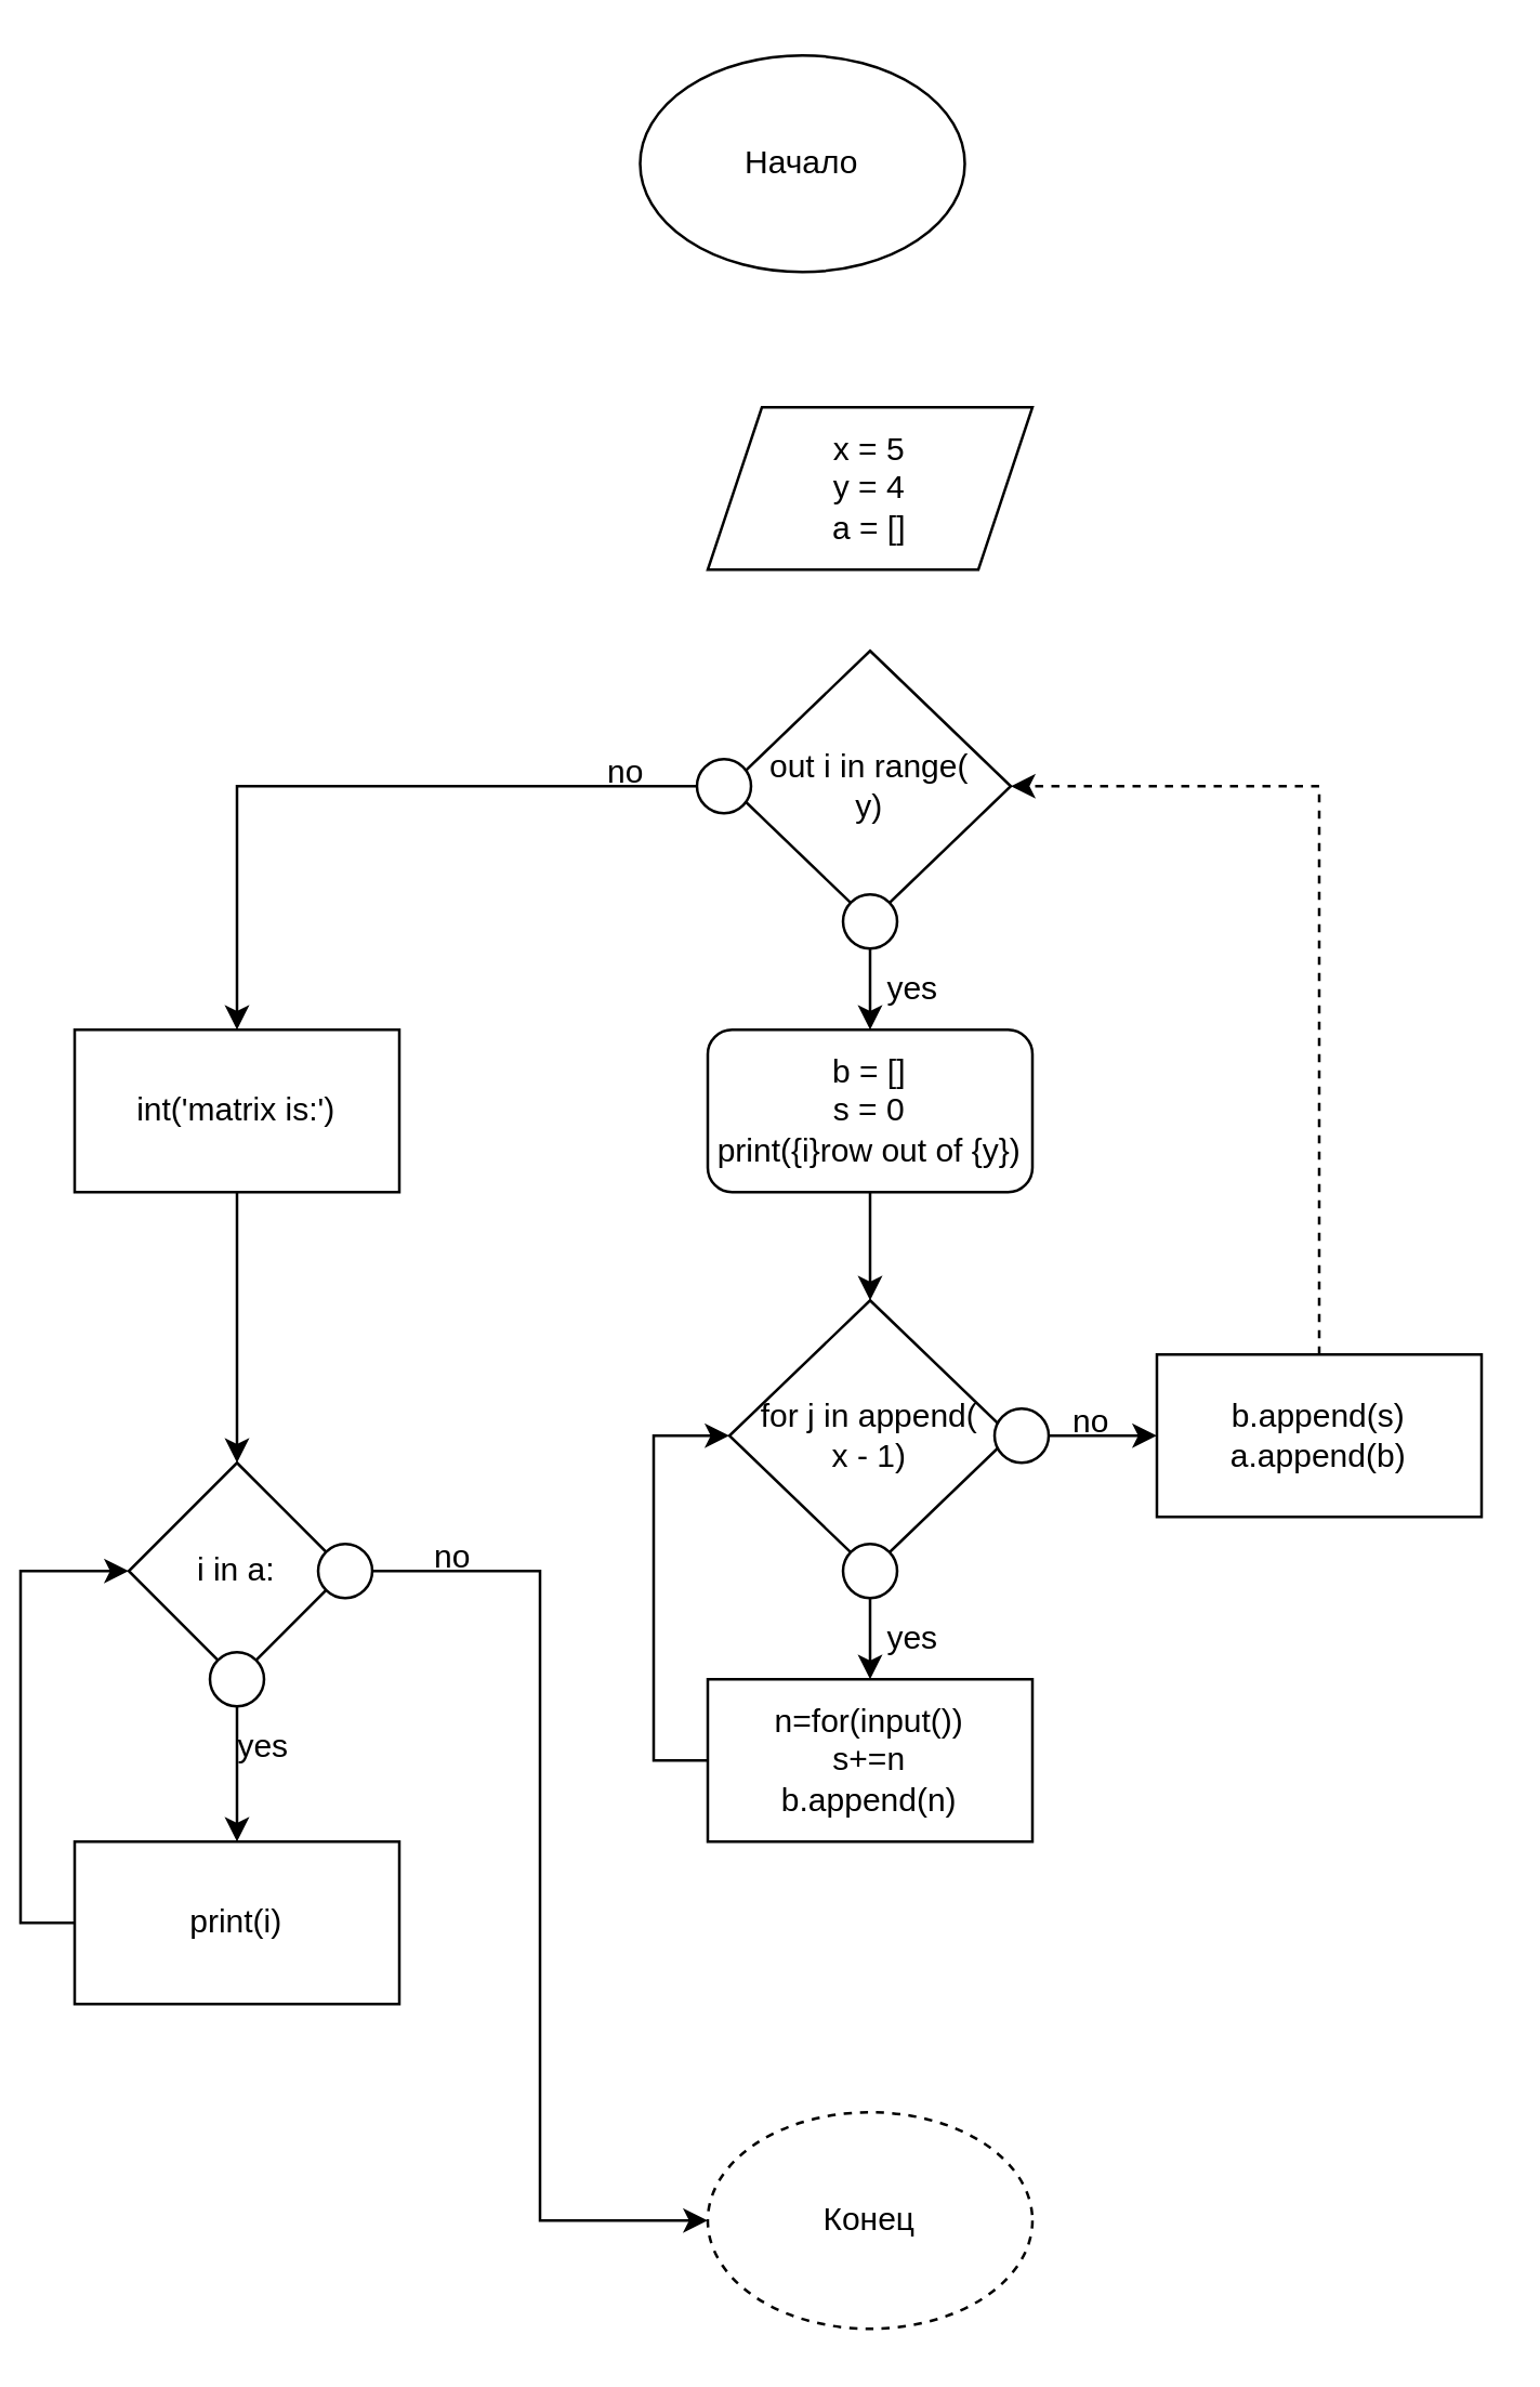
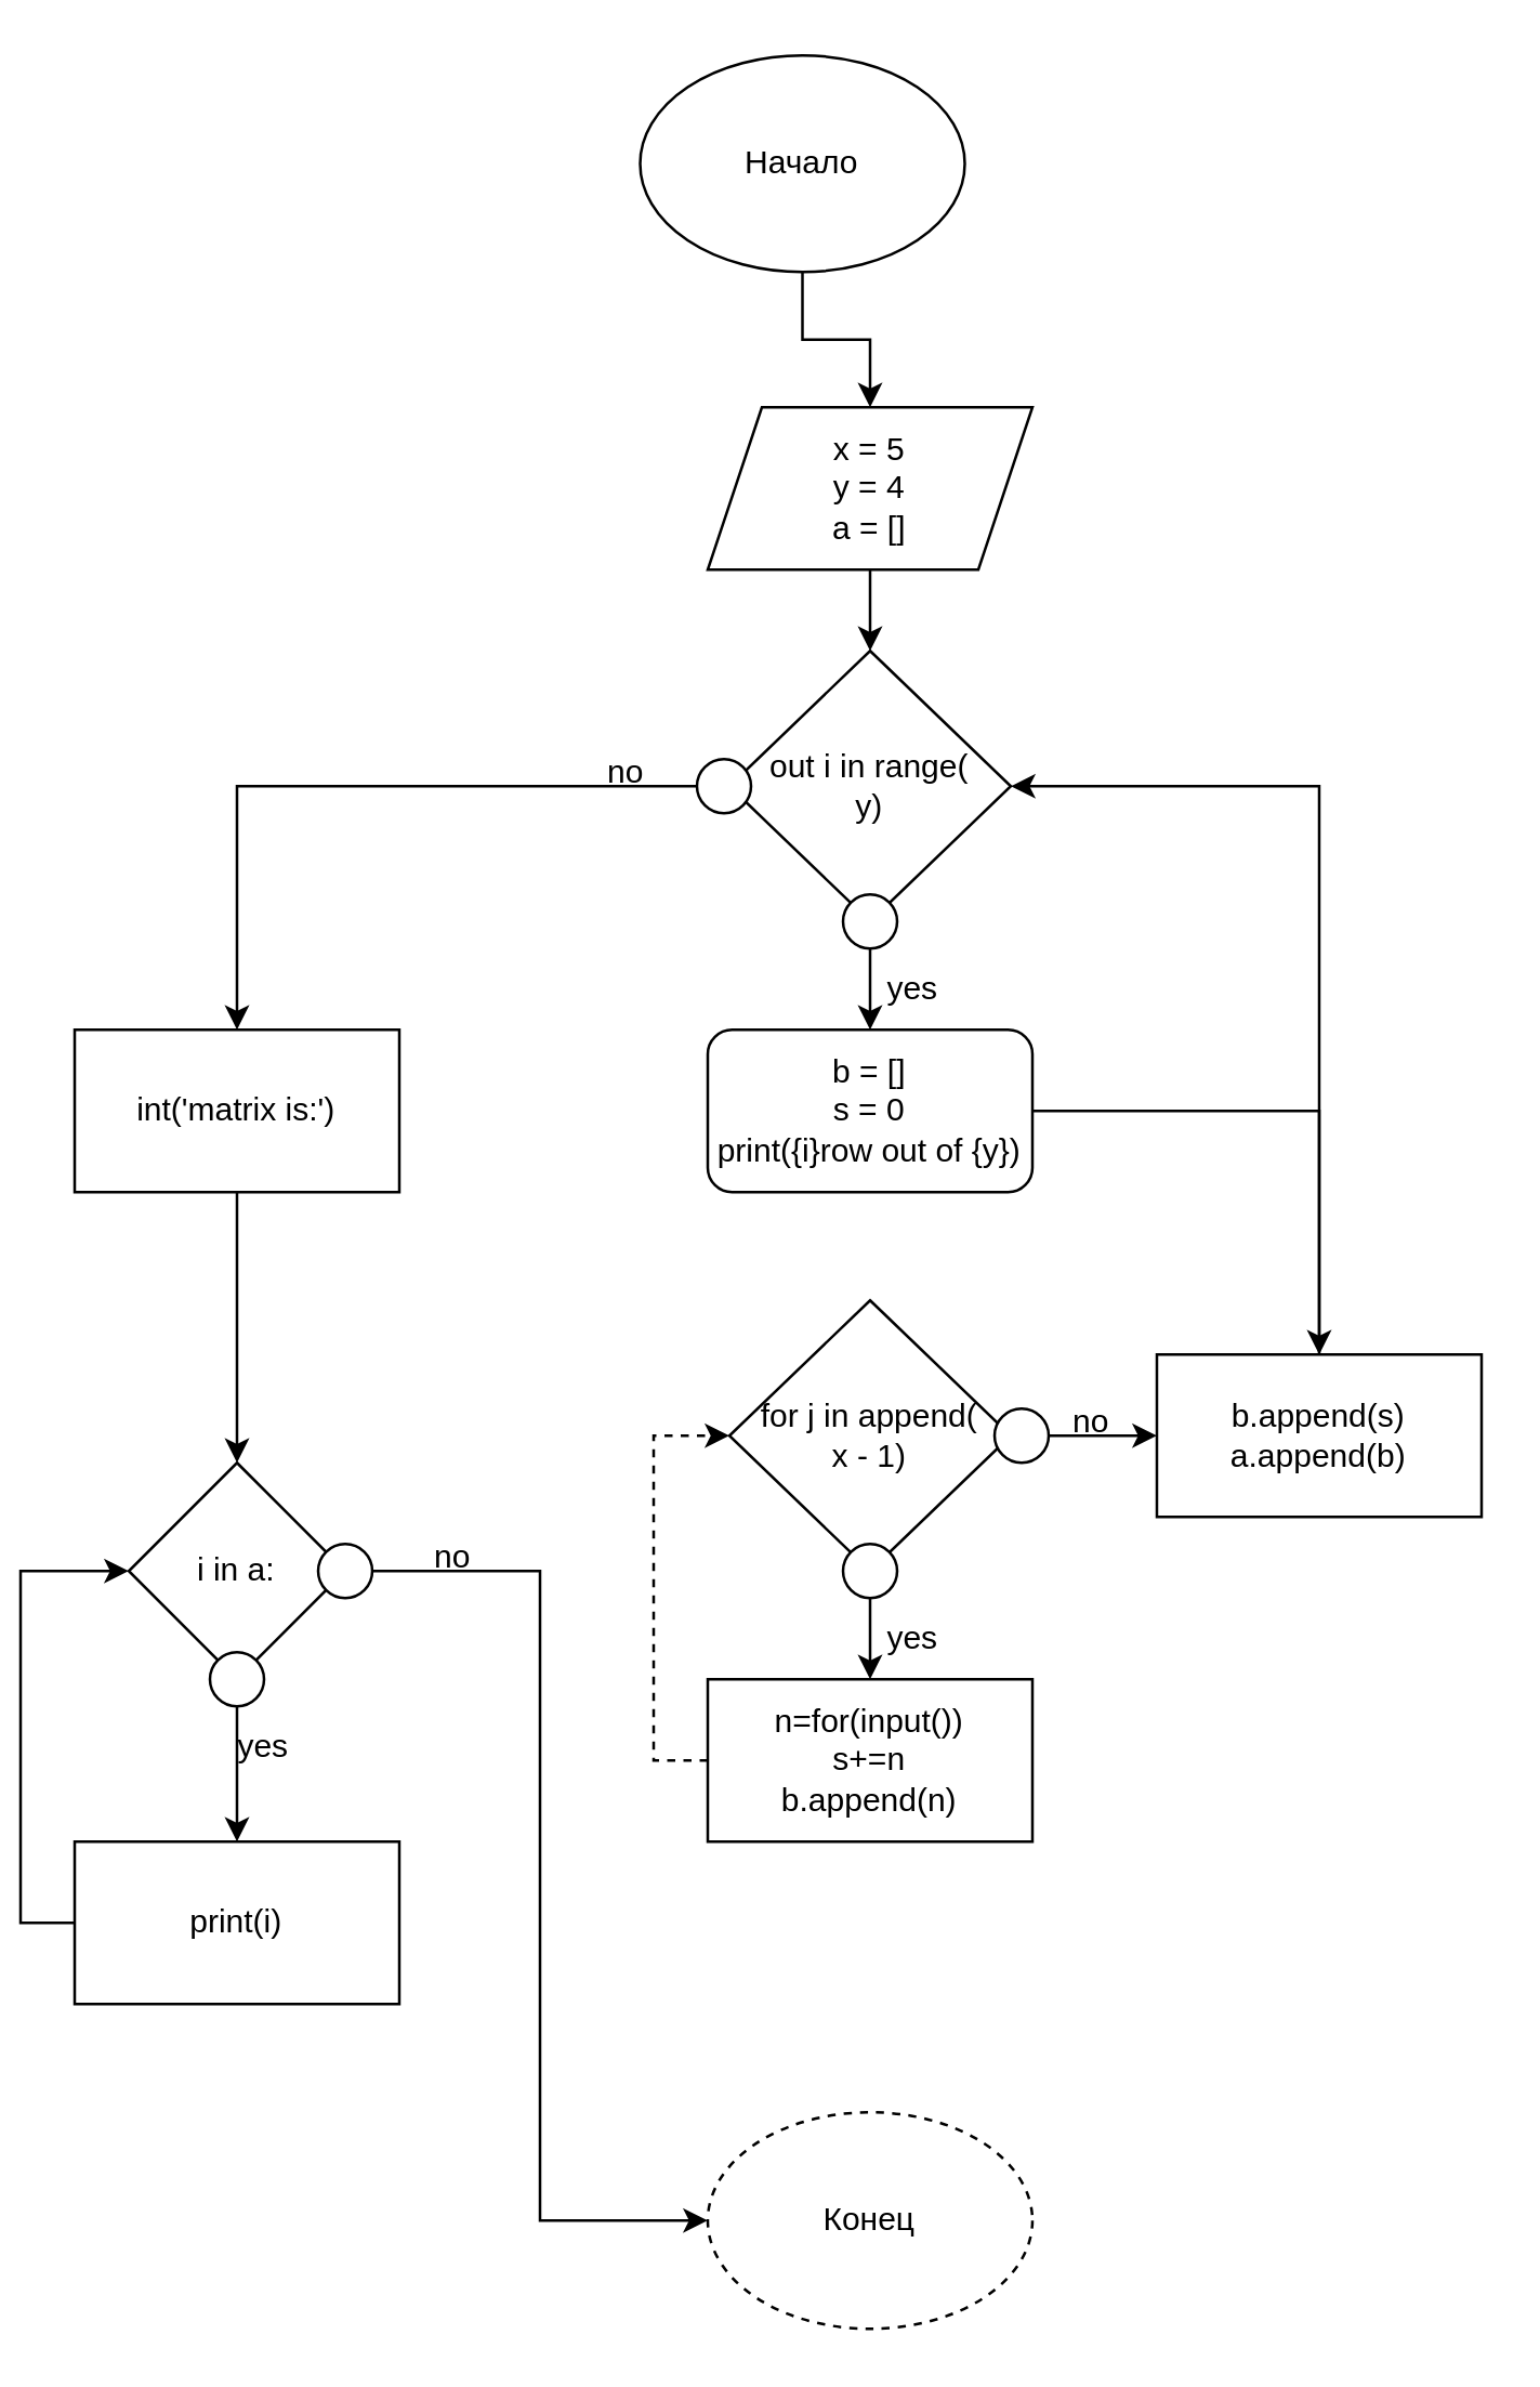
  <mxCell id="0" />
  <mxCell id="1" parent="0" />
+ <mxCell id="2" value="" style="edgeStyle=orthogonalEdgeStyle;rounded=0;orthogonalLoop=1;jettySize=auto;html=1;" edge="1" parent="1" source="3" target="5"><mxGeometry relative="1" as="geometry" /></mxCell>
  <mxCell id="3" value="Начало" style="ellipse;whiteSpace=wrap;html=1;" vertex="1" parent="1"><mxGeometry x="229" y="20" width="120" height="80" as="geometry" /></mxCell>
+ <mxCell id="4" value="" style="edgeStyle=orthogonalEdgeStyle;rounded=0;orthogonalLoop=1;jettySize=auto;html=1;" edge="1" parent="1" source="5" target="6"><mxGeometry relative="1" as="geometry" /></mxCell>
  <mxCell id="5" value="x = 5&lt;br&gt;y = 4&lt;br&gt;a = []" style="shape=parallelogram;perimeter=parallelogramPerimeter;whiteSpace=wrap;html=1;fixedSize=1;" vertex="1" parent="1"><mxGeometry x="254" y="150" width="120" height="60" as="geometry" /></mxCell>
  <mxCell id="6" value="out i in range(&lt;br&gt;y)" style="rhombus;whiteSpace=wrap;html=1;" vertex="1" parent="1"><mxGeometry x="262" y="240" width="104" height="100" as="geometry" /></mxCell>
  <mxCell id="7" style="edgeStyle=orthogonalEdgeStyle;rounded=0;orthogonalLoop=1;jettySize=auto;html=1;entryX=0.5;entryY=0;entryDx=0;entryDy=0;" edge="1" parent="1" source="8" target="25"><mxGeometry relative="1" as="geometry" /></mxCell>
  <mxCell id="8" value="" style="ellipse;whiteSpace=wrap;html=1;aspect=fixed;" vertex="1" parent="1"><mxGeometry x="250" y="280" width="20" height="20" as="geometry" /></mxCell>
  <mxCell id="9" value="" style="edgeStyle=orthogonalEdgeStyle;rounded=0;orthogonalLoop=1;jettySize=auto;html=1;" edge="1" parent="1" source="10" target="12"><mxGeometry relative="1" as="geometry" /></mxCell>
  <mxCell id="10" value="" style="ellipse;whiteSpace=wrap;html=1;aspect=fixed;" vertex="1" parent="1"><mxGeometry x="304" y="330" width="20" height="20" as="geometry" /></mxCell>
- <mxCell id="11" value="" style="edgeStyle=orthogonalEdgeStyle;rounded=0;orthogonalLoop=1;jettySize=auto;html=1;" edge="1" parent="1" source="12" target="14"><mxGeometry relative="1" as="geometry" /></mxCell>
+ <mxCell id="11" value="" style="edgeStyle=orthogonalEdgeStyle;rounded=0;orthogonalLoop=1;jettySize=auto;html=1;" edge="1" parent="1" source="12" target="23"><mxGeometry relative="1" as="geometry" /></mxCell>
  <mxCell id="12" value="b = []&lt;br&gt;s = 0&lt;br&gt;print({i}row out of {y})" style="whiteSpace=wrap;html=1;rounded=1;" vertex="1" parent="1"><mxGeometry x="254" y="380" width="120" height="60" as="geometry" /></mxCell>
  <mxCell id="13" value="yes" style="text;html=1;strokeColor=none;fillColor=none;align=center;verticalAlign=middle;whiteSpace=wrap;rounded=0;" vertex="1" parent="1"><mxGeometry x="300" y="350" width="60" height="30" as="geometry" /></mxCell>
  <mxCell id="14" value="for j in append(&lt;br&gt;x - 1)" style="rhombus;whiteSpace=wrap;html=1;" vertex="1" parent="1"><mxGeometry x="262" y="480" width="104" height="100" as="geometry" /></mxCell>
  <mxCell id="15" value="" style="edgeStyle=orthogonalEdgeStyle;rounded=0;orthogonalLoop=1;jettySize=auto;html=1;" edge="1" parent="1" source="16" target="23"><mxGeometry relative="1" as="geometry" /></mxCell>
  <mxCell id="16" value="" style="ellipse;whiteSpace=wrap;html=1;aspect=fixed;" vertex="1" parent="1"><mxGeometry x="360" y="520" width="20" height="20" as="geometry" /></mxCell>
  <mxCell id="17" value="" style="edgeStyle=orthogonalEdgeStyle;rounded=0;orthogonalLoop=1;jettySize=auto;html=1;" edge="1" parent="1" source="18" target="20"><mxGeometry relative="1" as="geometry" /></mxCell>
  <mxCell id="18" value="" style="ellipse;whiteSpace=wrap;html=1;aspect=fixed;" vertex="1" parent="1"><mxGeometry x="304" y="570" width="20" height="20" as="geometry" /></mxCell>
- <mxCell id="19" style="edgeStyle=orthogonalEdgeStyle;rounded=0;orthogonalLoop=1;jettySize=auto;html=1;entryX=0;entryY=0.5;entryDx=0;entryDy=0;exitX=0;exitY=0.5;exitDx=0;exitDy=0;" edge="1" parent="1" source="20" target="14"><mxGeometry relative="1" as="geometry" /></mxCell>
+ <mxCell id="19" style="edgeStyle=orthogonalEdgeStyle;rounded=0;orthogonalLoop=1;jettySize=auto;html=1;entryX=0;entryY=0.5;entryDx=0;entryDy=0;exitX=0;exitY=0.5;exitDx=0;exitDy=0;dashed=1;" edge="1" parent="1" source="20" target="14"><mxGeometry relative="1" as="geometry" /></mxCell>
  <mxCell id="20" value="n=for(input())&lt;br&gt;s+=n&lt;br&gt;b.append(n)" style="rounded=0;whiteSpace=wrap;html=1;" vertex="1" parent="1"><mxGeometry x="254" y="620" width="120" height="60" as="geometry" /></mxCell>
  <mxCell id="21" value="yes" style="text;html=1;strokeColor=none;fillColor=none;align=center;verticalAlign=middle;whiteSpace=wrap;rounded=0;" vertex="1" parent="1"><mxGeometry x="300" y="590" width="60" height="30" as="geometry" /></mxCell>
- <mxCell id="22" style="edgeStyle=orthogonalEdgeStyle;rounded=0;orthogonalLoop=1;jettySize=auto;html=1;entryX=1;entryY=0.5;entryDx=0;entryDy=0;exitX=0.5;exitY=0;exitDx=0;exitDy=0;dashed=1;" edge="1" parent="1" source="23" target="6"><mxGeometry relative="1" as="geometry" /></mxCell>
+ <mxCell id="22" style="edgeStyle=orthogonalEdgeStyle;rounded=0;orthogonalLoop=1;jettySize=auto;html=1;entryX=1;entryY=0.5;entryDx=0;entryDy=0;exitX=0.5;exitY=0;exitDx=0;exitDy=0;" edge="1" parent="1" source="23" target="6"><mxGeometry relative="1" as="geometry" /></mxCell>
  <mxCell id="23" value="b.append(s)&lt;br&gt;a.append(b)" style="rounded=0;whiteSpace=wrap;html=1;" vertex="1" parent="1"><mxGeometry x="420" y="500" width="120" height="60" as="geometry" /></mxCell>
  <mxCell id="24" value="" style="edgeStyle=orthogonalEdgeStyle;rounded=0;orthogonalLoop=1;jettySize=auto;html=1;" edge="1" parent="1" source="25" target="27"><mxGeometry relative="1" as="geometry" /></mxCell>
  <mxCell id="25" value="int('matrix is:')" style="rounded=0;whiteSpace=wrap;html=1;" vertex="1" parent="1"><mxGeometry x="20" y="380" width="120" height="60" as="geometry" /></mxCell>
  <mxCell id="26" value="no" style="text;html=1;strokeColor=none;fillColor=none;align=center;verticalAlign=middle;whiteSpace=wrap;rounded=0;" vertex="1" parent="1"><mxGeometry x="194" y="270" width="60" height="30" as="geometry" /></mxCell>
  <mxCell id="27" value="i in a:" style="rhombus;whiteSpace=wrap;html=1;" vertex="1" parent="1"><mxGeometry x="40" y="540" width="80" height="80" as="geometry" /></mxCell>
  <mxCell id="28" value="" style="edgeStyle=orthogonalEdgeStyle;rounded=0;orthogonalLoop=1;jettySize=auto;html=1;" edge="1" parent="1" source="29" target="33"><mxGeometry relative="1" as="geometry" /></mxCell>
  <mxCell id="29" value="" style="ellipse;whiteSpace=wrap;html=1;aspect=fixed;" vertex="1" parent="1"><mxGeometry x="70" y="610" width="20" height="20" as="geometry" /></mxCell>
  <mxCell id="30" style="edgeStyle=orthogonalEdgeStyle;rounded=0;orthogonalLoop=1;jettySize=auto;html=1;entryX=0;entryY=0.5;entryDx=0;entryDy=0;" edge="1" parent="1" source="31" target="36"><mxGeometry relative="1" as="geometry" /></mxCell>
  <mxCell id="31" value="" style="ellipse;whiteSpace=wrap;html=1;aspect=fixed;" vertex="1" parent="1"><mxGeometry x="110" y="570" width="20" height="20" as="geometry" /></mxCell>
  <mxCell id="32" style="edgeStyle=orthogonalEdgeStyle;rounded=0;orthogonalLoop=1;jettySize=auto;html=1;entryX=0;entryY=0.5;entryDx=0;entryDy=0;exitX=0;exitY=0.5;exitDx=0;exitDy=0;" edge="1" parent="1" source="33" target="27"><mxGeometry relative="1" as="geometry" /></mxCell>
  <mxCell id="33" value="print(i)" style="rounded=0;whiteSpace=wrap;html=1;" vertex="1" parent="1"><mxGeometry x="20" y="680" width="120" height="60" as="geometry" /></mxCell>
  <mxCell id="34" value="yes" style="text;html=1;strokeColor=none;fillColor=none;align=center;verticalAlign=middle;whiteSpace=wrap;rounded=0;" vertex="1" parent="1"><mxGeometry x="60" y="630" width="60" height="30" as="geometry" /></mxCell>
  <mxCell id="35" value="no" style="text;html=1;strokeColor=none;fillColor=none;align=center;verticalAlign=middle;whiteSpace=wrap;rounded=0;" vertex="1" parent="1"><mxGeometry x="366" y="510" width="60" height="30" as="geometry" /></mxCell>
  <mxCell id="36" value="Конец" style="ellipse;whiteSpace=wrap;html=1;dashed=1;" vertex="1" parent="1"><mxGeometry x="254" y="780" width="120" height="80" as="geometry" /></mxCell>
  <mxCell id="37" value="no" style="text;html=1;strokeColor=none;fillColor=none;align=center;verticalAlign=middle;whiteSpace=wrap;rounded=0;" vertex="1" parent="1"><mxGeometry x="130" y="560" width="60" height="30" as="geometry" /></mxCell>
